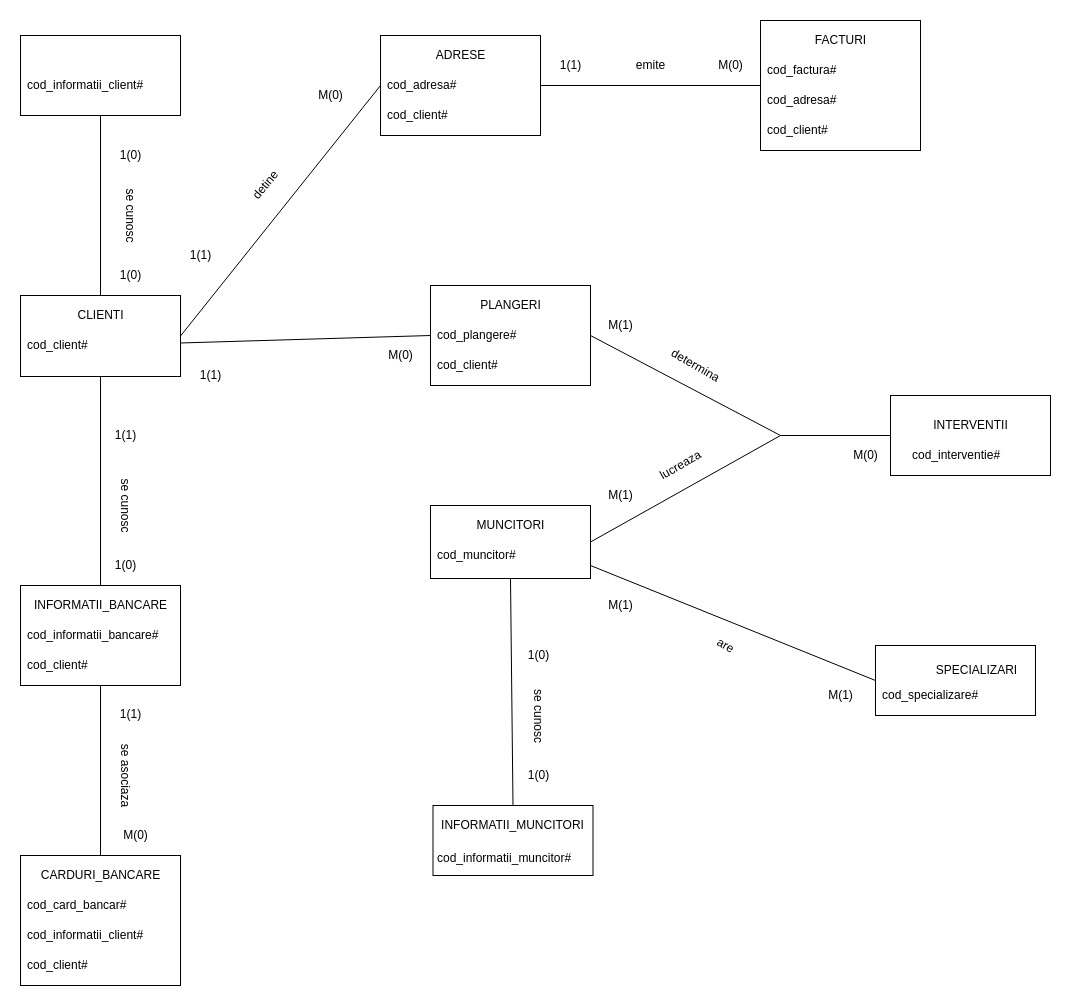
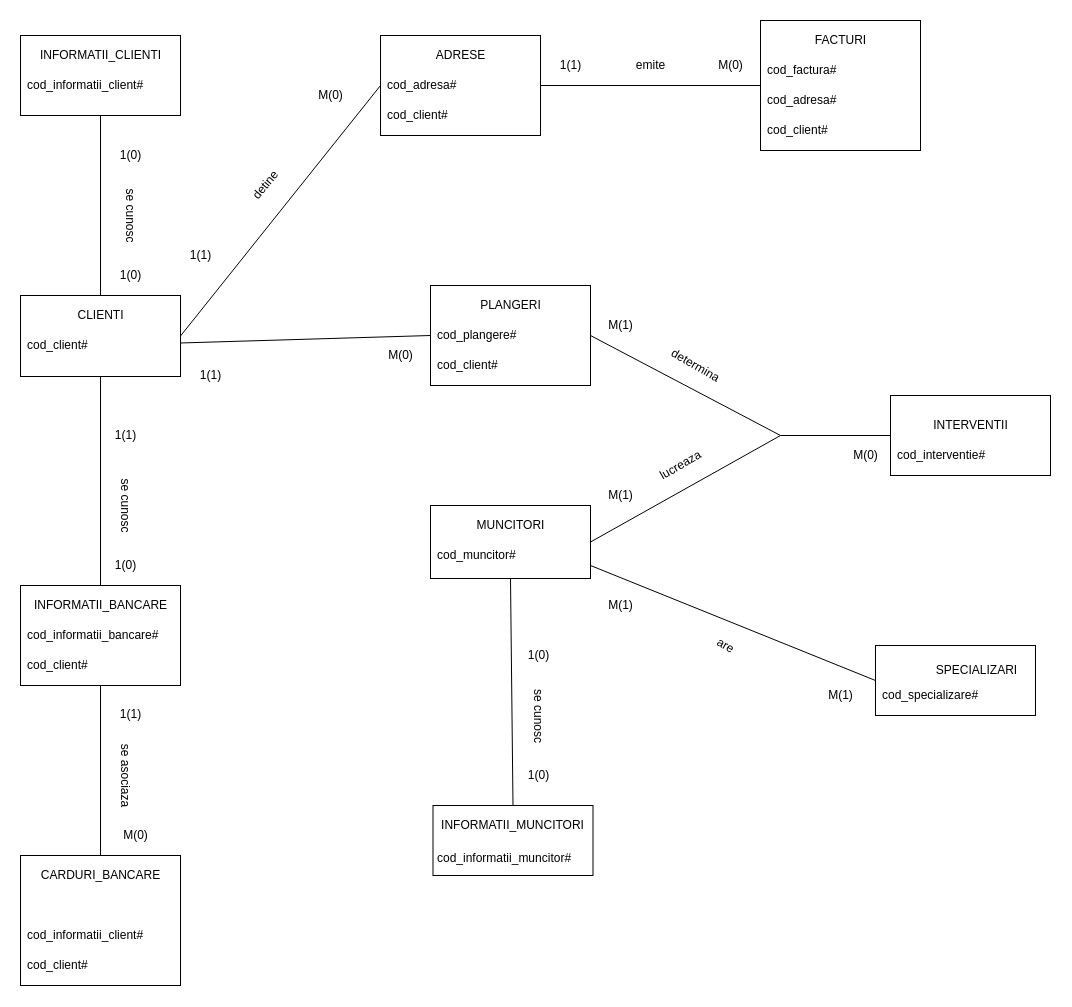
  <mxCell id="0" />
  <mxCell id="1" parent="0" />
  <mxCell id="2" value="" style="rounded=0;whiteSpace=wrap;html=1;fillColor=none;" parent="1" vertex="1"><mxGeometry x="20" y="295" width="160" height="81" as="geometry" /></mxCell>
  <mxCell id="3" value="CLIENTI" style="text;html=1;resizable=0;autosize=1;align=center;verticalAlign=middle;points=[];fillColor=none;strokeColor=none;rounded=0;" parent="1" vertex="1"><mxGeometry x="70" y="305" width="60" height="20" as="geometry" /></mxCell>
  <mxCell id="4" value="cod_client#" style="text;html=1;resizable=0;autosize=1;align=left;verticalAlign=middle;points=[];fillColor=none;strokeColor=none;rounded=0;" parent="1" vertex="1"><mxGeometry x="25" y="335" width="80" height="20" as="geometry" /></mxCell>
  <mxCell id="5" value="" style="rounded=0;whiteSpace=wrap;html=1;fillColor=none;" parent="1" vertex="1"><mxGeometry x="20" y="585" width="160" height="100" as="geometry" /></mxCell>
  <mxCell id="6" value="INFORMATII_BANCARE&lt;br&gt;" style="text;html=1;resizable=0;autosize=1;align=center;verticalAlign=middle;points=[];fillColor=none;strokeColor=none;rounded=0;" parent="1" vertex="1"><mxGeometry x="25" y="595" width="150" height="20" as="geometry" /></mxCell>
  <mxCell id="7" value="cod_informatii_bancare#" style="text;html=1;resizable=0;autosize=1;align=left;verticalAlign=middle;points=[];fillColor=none;strokeColor=none;rounded=0;" parent="1" vertex="1"><mxGeometry x="25" y="625" width="150" height="20" as="geometry" /></mxCell>
  <mxCell id="8" value="&lt;div style=&quot;&quot;&gt;&lt;span style=&quot;background-color: initial;&quot;&gt;cod_client#&lt;/span&gt;&lt;/div&gt;" style="text;html=1;resizable=0;autosize=1;align=left;verticalAlign=middle;points=[];fillColor=none;strokeColor=none;rounded=0;" parent="1" vertex="1"><mxGeometry x="25" y="655" width="80" height="20" as="geometry" /></mxCell>
  <mxCell id="9" value="se cunosc&lt;br&gt;" style="text;html=1;resizable=0;autosize=1;align=center;verticalAlign=middle;points=[];fillColor=none;strokeColor=none;rounded=0;rotation=90;" parent="1" vertex="1"><mxGeometry x="90" y="495" width="70" height="20" as="geometry" /></mxCell>
  <mxCell id="10" value="1(1)" style="text;html=1;resizable=0;autosize=1;align=center;verticalAlign=middle;points=[];fillColor=none;strokeColor=none;rounded=0;rotation=0;" parent="1" vertex="1"><mxGeometry x="105" y="425" width="40" height="20" as="geometry" /></mxCell>
  <mxCell id="11" value="1(0)" style="text;html=1;resizable=0;autosize=1;align=center;verticalAlign=middle;points=[];fillColor=none;strokeColor=none;rounded=0;rotation=0;" parent="1" vertex="1"><mxGeometry x="105" y="555" width="40" height="20" as="geometry" /></mxCell>
  <mxCell id="12" value="" style="rounded=0;whiteSpace=wrap;html=1;fillColor=none;" parent="1" vertex="1"><mxGeometry x="20" y="855" width="160" height="130" as="geometry" /></mxCell>
  <mxCell id="13" value="CARDURI_BANCARE" style="text;html=1;resizable=0;autosize=1;align=center;verticalAlign=middle;points=[];fillColor=none;strokeColor=none;rounded=0;" parent="1" vertex="1"><mxGeometry x="35" y="865" width="130" height="20" as="geometry" /></mxCell>
- <mxCell id="14" value="cod_card_bancar#" style="text;html=1;resizable=0;autosize=1;align=left;verticalAlign=middle;points=[];fillColor=none;strokeColor=none;rounded=0;" parent="1" vertex="1"><mxGeometry x="25" y="895" width="110" height="20" as="geometry" /></mxCell>
  <mxCell id="15" value="cod_informatii_client#" style="text;html=1;resizable=0;autosize=1;align=left;verticalAlign=middle;points=[];fillColor=none;strokeColor=none;rounded=0;" parent="1" vertex="1"><mxGeometry x="25" y="925" width="130" height="20" as="geometry" /></mxCell>
  <mxCell id="16" value="cod_client#" style="text;html=1;resizable=0;autosize=1;align=left;verticalAlign=middle;points=[];fillColor=none;strokeColor=none;rounded=0;" parent="1" vertex="1"><mxGeometry x="25" y="955" width="80" height="20" as="geometry" /></mxCell>
  <mxCell id="17" value="se asociaza&lt;br&gt;" style="text;html=1;resizable=0;autosize=1;align=center;verticalAlign=middle;points=[];fillColor=none;strokeColor=none;rounded=0;rotation=90;" parent="1" vertex="1"><mxGeometry x="85" y="765" width="80" height="20" as="geometry" /></mxCell>
  <mxCell id="18" value="1(1)" style="text;html=1;resizable=0;autosize=1;align=center;verticalAlign=middle;points=[];fillColor=none;strokeColor=none;rounded=0;rotation=0;" parent="1" vertex="1"><mxGeometry x="110" y="704" width="40" height="20" as="geometry" /></mxCell>
  <mxCell id="19" value="M(0)" style="text;html=1;resizable=0;autosize=1;align=center;verticalAlign=middle;points=[];fillColor=none;strokeColor=none;rounded=0;rotation=0;" parent="1" vertex="1"><mxGeometry x="115" y="825" width="40" height="20" as="geometry" /></mxCell>
  <mxCell id="20" value="" style="rounded=0;whiteSpace=wrap;html=1;fillColor=none;" parent="1" vertex="1"><mxGeometry x="20" y="35" width="160" height="80" as="geometry" /></mxCell>
+ <mxCell id="21" value="INFORMATII_CLIENTI" style="text;html=1;resizable=0;autosize=1;align=center;verticalAlign=middle;points=[];fillColor=none;strokeColor=none;rounded=0;" parent="1" vertex="1"><mxGeometry x="30" y="45" width="140" height="20" as="geometry" /></mxCell>
  <mxCell id="22" value="cod_informatii_client#" style="text;html=1;resizable=0;autosize=1;align=left;verticalAlign=middle;points=[];fillColor=none;strokeColor=none;rounded=0;" parent="1" vertex="1"><mxGeometry x="25" y="75" width="130" height="20" as="geometry" /></mxCell>
  <mxCell id="23" value="" style="endArrow=none;html=1;rounded=0;entryX=0.5;entryY=1;entryDx=0;entryDy=0;" parent="1" source="2" target="20" edge="1"><mxGeometry width="50" height="50" relative="1" as="geometry"><mxPoint x="330" y="275" as="sourcePoint" /><mxPoint x="190" y="195" as="targetPoint" /></mxGeometry></mxCell>
  <mxCell id="24" value="" style="endArrow=none;html=1;rounded=0;entryX=0.5;entryY=1;entryDx=0;entryDy=0;exitX=0.5;exitY=0;exitDx=0;exitDy=0;" parent="1" source="12" target="5" edge="1"><mxGeometry width="50" height="50" relative="1" as="geometry"><mxPoint x="290" y="715" as="sourcePoint" /><mxPoint x="340" y="665" as="targetPoint" /></mxGeometry></mxCell>
  <mxCell id="25" value="" style="endArrow=none;html=1;rounded=0;entryX=0.5;entryY=1;entryDx=0;entryDy=0;exitX=0.5;exitY=0;exitDx=0;exitDy=0;" parent="1" source="5" target="2" edge="1"><mxGeometry width="50" height="50" relative="1" as="geometry"><mxPoint x="310" y="605" as="sourcePoint" /><mxPoint x="100" y="415" as="targetPoint" /></mxGeometry></mxCell>
  <mxCell id="26" value="se cunosc&lt;br&gt;" style="text;html=1;resizable=0;autosize=1;align=center;verticalAlign=middle;points=[];fillColor=none;strokeColor=none;rounded=0;rotation=90;" parent="1" vertex="1"><mxGeometry x="95" y="205" width="70" height="20" as="geometry" /></mxCell>
  <mxCell id="27" value="1(0)" style="text;html=1;resizable=0;autosize=1;align=center;verticalAlign=middle;points=[];fillColor=none;strokeColor=none;rounded=0;rotation=0;" parent="1" vertex="1"><mxGeometry x="110" y="145" width="40" height="20" as="geometry" /></mxCell>
  <mxCell id="28" value="1(0)" style="text;html=1;resizable=0;autosize=1;align=center;verticalAlign=middle;points=[];fillColor=none;strokeColor=none;rounded=0;rotation=0;" parent="1" vertex="1"><mxGeometry x="110" y="265" width="40" height="20" as="geometry" /></mxCell>
  <mxCell id="29" value="" style="rounded=0;whiteSpace=wrap;html=1;fillColor=none;" parent="1" vertex="1"><mxGeometry x="380" y="35" width="160" height="100" as="geometry" /></mxCell>
  <mxCell id="30" value="ADRESE" style="text;html=1;resizable=0;autosize=1;align=center;verticalAlign=middle;points=[];fillColor=none;strokeColor=none;rounded=0;" parent="1" vertex="1"><mxGeometry x="430" y="45" width="60" height="20" as="geometry" /></mxCell>
  <mxCell id="31" value="cod_adresa#" style="text;html=1;resizable=0;autosize=1;align=left;verticalAlign=middle;points=[];fillColor=none;strokeColor=none;rounded=0;" parent="1" vertex="1"><mxGeometry x="385" y="75" width="80" height="20" as="geometry" /></mxCell>
  <mxCell id="32" value="&lt;div style=&quot;&quot;&gt;&lt;span style=&quot;background-color: initial;&quot;&gt;cod_client#&lt;/span&gt;&lt;/div&gt;" style="text;html=1;resizable=0;autosize=1;align=left;verticalAlign=middle;points=[];fillColor=none;strokeColor=none;rounded=0;" parent="1" vertex="1"><mxGeometry x="385" y="105" width="80" height="20" as="geometry" /></mxCell>
  <mxCell id="33" value="" style="endArrow=none;html=1;rounded=0;exitX=1;exitY=0.5;exitDx=0;exitDy=0;entryX=0;entryY=0.5;entryDx=0;entryDy=0;" parent="1" source="2" target="29" edge="1"><mxGeometry width="50" height="50" relative="1" as="geometry"><mxPoint x="520" y="295" as="sourcePoint" /><mxPoint x="570" y="245" as="targetPoint" /></mxGeometry></mxCell>
  <mxCell id="34" value="detine&lt;br&gt;" style="text;html=1;resizable=0;autosize=1;align=center;verticalAlign=middle;points=[];fillColor=none;strokeColor=none;rounded=0;rotation=-50;" parent="1" vertex="1"><mxGeometry x="240" y="175" width="50" height="20" as="geometry" /></mxCell>
  <mxCell id="35" value="1(1)" style="text;html=1;resizable=0;autosize=1;align=center;verticalAlign=middle;points=[];fillColor=none;strokeColor=none;rounded=0;rotation=0;" parent="1" vertex="1"><mxGeometry x="180" y="245" width="40" height="20" as="geometry" /></mxCell>
  <mxCell id="36" value="M(0)" style="text;html=1;resizable=0;autosize=1;align=center;verticalAlign=middle;points=[];fillColor=none;strokeColor=none;rounded=0;rotation=0;" parent="1" vertex="1"><mxGeometry x="310" y="85" width="40" height="20" as="geometry" /></mxCell>
  <mxCell id="37" value="" style="rounded=0;whiteSpace=wrap;html=1;fillColor=none;" parent="1" vertex="1"><mxGeometry x="760" y="20" width="160" height="130" as="geometry" /></mxCell>
  <mxCell id="38" value="FACTURI" style="text;html=1;resizable=0;autosize=1;align=center;verticalAlign=middle;points=[];fillColor=none;strokeColor=none;rounded=0;" parent="1" vertex="1"><mxGeometry x="805" y="30" width="70" height="20" as="geometry" /></mxCell>
  <mxCell id="39" value="cod_factura#" style="text;html=1;resizable=0;autosize=1;align=left;verticalAlign=middle;points=[];fillColor=none;strokeColor=none;rounded=0;" parent="1" vertex="1"><mxGeometry x="765" y="60" width="80" height="20" as="geometry" /></mxCell>
  <mxCell id="40" value="cod_adresa#" style="text;html=1;resizable=0;autosize=1;align=left;verticalAlign=middle;points=[];fillColor=none;strokeColor=none;rounded=0;" parent="1" vertex="1"><mxGeometry x="765" y="90" width="80" height="20" as="geometry" /></mxCell>
  <mxCell id="41" value="cod_client#" style="text;html=1;resizable=0;autosize=1;align=left;verticalAlign=middle;points=[];fillColor=none;strokeColor=none;rounded=0;" parent="1" vertex="1"><mxGeometry x="765" y="120" width="80" height="20" as="geometry" /></mxCell>
  <mxCell id="42" value="" style="endArrow=none;html=1;rounded=0;exitX=1;exitY=0.5;exitDx=0;exitDy=0;entryX=0;entryY=0.5;entryDx=0;entryDy=0;" parent="1" source="29" target="37" edge="1"><mxGeometry width="50" height="50" relative="1" as="geometry"><mxPoint x="770" y="195" as="sourcePoint" /><mxPoint x="820" y="145" as="targetPoint" /></mxGeometry></mxCell>
  <mxCell id="43" value="emite&lt;br&gt;" style="text;html=1;resizable=0;autosize=1;align=center;verticalAlign=middle;points=[];fillColor=none;strokeColor=none;rounded=0;" parent="1" vertex="1"><mxGeometry x="630" y="55" width="40" height="20" as="geometry" /></mxCell>
  <mxCell id="44" value="1(1)" style="text;html=1;resizable=0;autosize=1;align=center;verticalAlign=middle;points=[];fillColor=none;strokeColor=none;rounded=0;rotation=0;" parent="1" vertex="1"><mxGeometry x="550" y="55" width="40" height="20" as="geometry" /></mxCell>
  <mxCell id="45" value="M(0)" style="text;html=1;resizable=0;autosize=1;align=center;verticalAlign=middle;points=[];fillColor=none;strokeColor=none;rounded=0;rotation=0;" parent="1" vertex="1"><mxGeometry x="710" y="55" width="40" height="20" as="geometry" /></mxCell>
  <mxCell id="46" value="" style="rounded=0;whiteSpace=wrap;html=1;fillColor=none;" parent="1" vertex="1"><mxGeometry x="430" y="285" width="160" height="100" as="geometry" /></mxCell>
  <mxCell id="47" value="PLANGERI" style="text;html=1;resizable=0;autosize=1;align=center;verticalAlign=middle;points=[];fillColor=none;strokeColor=none;rounded=0;" parent="1" vertex="1"><mxGeometry x="470" y="295" width="80" height="20" as="geometry" /></mxCell>
  <mxCell id="48" value="cod_plangere#" style="text;html=1;resizable=0;autosize=1;align=left;verticalAlign=middle;points=[];fillColor=none;strokeColor=none;rounded=0;" parent="1" vertex="1"><mxGeometry x="435" y="325" width="90" height="20" as="geometry" /></mxCell>
  <mxCell id="49" value="&lt;div style=&quot;&quot;&gt;&lt;span style=&quot;background-color: initial;&quot;&gt;cod_client#&lt;/span&gt;&lt;/div&gt;" style="text;html=1;resizable=0;autosize=1;align=left;verticalAlign=middle;points=[];fillColor=none;strokeColor=none;rounded=0;" parent="1" vertex="1"><mxGeometry x="435" y="355" width="80" height="20" as="geometry" /></mxCell>
  <mxCell id="50" value="" style="endArrow=none;html=1;rounded=0;exitX=1.003;exitY=0.586;exitDx=0;exitDy=0;exitPerimeter=0;entryX=0;entryY=0.5;entryDx=0;entryDy=0;" parent="1" source="2" target="46" edge="1"><mxGeometry width="50" height="50" relative="1" as="geometry"><mxPoint x="590" y="425" as="sourcePoint" /><mxPoint x="640" y="375" as="targetPoint" /></mxGeometry></mxCell>
  <mxCell id="51" value="1(1)" style="text;html=1;resizable=0;autosize=1;align=center;verticalAlign=middle;points=[];fillColor=none;strokeColor=none;rounded=0;rotation=0;" parent="1" vertex="1"><mxGeometry x="190" y="365" width="40" height="20" as="geometry" /></mxCell>
  <mxCell id="52" value="M(0)" style="text;html=1;resizable=0;autosize=1;align=center;verticalAlign=middle;points=[];fillColor=none;strokeColor=none;rounded=0;rotation=0;" parent="1" vertex="1"><mxGeometry x="380" y="345" width="40" height="20" as="geometry" /></mxCell>
  <mxCell id="53" value="" style="rounded=0;whiteSpace=wrap;html=1;fillColor=none;" parent="1" vertex="1"><mxGeometry x="430" y="505" width="160" height="73" as="geometry" /></mxCell>
  <mxCell id="54" value="MUNCITORI" style="text;html=1;resizable=0;autosize=1;align=center;verticalAlign=middle;points=[];fillColor=none;strokeColor=none;rounded=0;" parent="1" vertex="1"><mxGeometry x="470" y="515" width="80" height="20" as="geometry" /></mxCell>
  <mxCell id="55" value="cod_muncitor#" style="text;html=1;resizable=0;autosize=1;align=left;verticalAlign=middle;points=[];fillColor=none;strokeColor=none;rounded=0;" parent="1" vertex="1"><mxGeometry x="435" y="545" width="90" height="20" as="geometry" /></mxCell>
  <mxCell id="56" value="" style="rounded=0;whiteSpace=wrap;html=1;fillColor=none;" parent="1" vertex="1"><mxGeometry x="890" y="395" width="160" height="80" as="geometry" /></mxCell>
  <mxCell id="57" value="INTERVENTII" style="text;html=1;resizable=0;autosize=1;align=center;verticalAlign=middle;points=[];fillColor=none;strokeColor=none;rounded=0;" parent="1" vertex="1"><mxGeometry x="928" y="416" width="84" height="18" as="geometry" /></mxCell>
- <mxCell id="58" value="cod_interventie#" style="text;html=1;resizable=0;autosize=1;align=left;verticalAlign=middle;points=[];fillColor=none;strokeColor=none;rounded=0;" parent="1" vertex="1"><mxGeometry x="910" y="445" width="100" height="20" as="geometry" /></mxCell>
+ <mxCell id="58" value="cod_interventie#" style="text;html=1;resizable=0;autosize=1;align=left;verticalAlign=middle;points=[];fillColor=none;strokeColor=none;rounded=0;" parent="1" vertex="1"><mxGeometry x="895" y="445" width="100" height="20" as="geometry" /></mxCell>
  <mxCell id="59" value="" style="endArrow=none;html=1;rounded=0;exitX=1;exitY=0.5;exitDx=0;exitDy=0;" parent="1" source="46" edge="1"><mxGeometry width="50" height="50" relative="1" as="geometry"><mxPoint x="800" y="455" as="sourcePoint" /><mxPoint x="780" y="435" as="targetPoint" /></mxGeometry></mxCell>
  <mxCell id="60" value="" style="endArrow=none;html=1;rounded=0;exitX=1;exitY=0.5;exitDx=0;exitDy=0;" parent="1" source="53" edge="1"><mxGeometry width="50" height="50" relative="1" as="geometry"><mxPoint x="800" y="455" as="sourcePoint" /><mxPoint x="780" y="435" as="targetPoint" /></mxGeometry></mxCell>
  <mxCell id="61" value="" style="endArrow=none;html=1;rounded=0;entryX=0;entryY=0.5;entryDx=0;entryDy=0;" parent="1" target="56" edge="1"><mxGeometry width="50" height="50" relative="1" as="geometry"><mxPoint x="780" y="435" as="sourcePoint" /><mxPoint x="850" y="405" as="targetPoint" /></mxGeometry></mxCell>
  <mxCell id="62" value="lucreaza" style="text;html=1;resizable=0;autosize=1;align=center;verticalAlign=middle;points=[];fillColor=none;strokeColor=none;rounded=0;rotation=-30;" parent="1" vertex="1"><mxGeometry x="650" y="455" width="60" height="20" as="geometry" /></mxCell>
  <mxCell id="63" value="determina" style="text;html=1;resizable=0;autosize=1;align=center;verticalAlign=middle;points=[];fillColor=none;strokeColor=none;rounded=0;rotation=30;" parent="1" vertex="1"><mxGeometry x="660" y="355" width="70" height="20" as="geometry" /></mxCell>
  <mxCell id="64" value="M(1)" style="text;html=1;resizable=0;autosize=1;align=center;verticalAlign=middle;points=[];fillColor=none;strokeColor=none;rounded=0;rotation=0;" parent="1" vertex="1"><mxGeometry x="600" y="315" width="40" height="20" as="geometry" /></mxCell>
  <mxCell id="65" value="M(1)" style="text;html=1;resizable=0;autosize=1;align=center;verticalAlign=middle;points=[];fillColor=none;strokeColor=none;rounded=0;rotation=0;" parent="1" vertex="1"><mxGeometry x="600" y="485" width="40" height="20" as="geometry" /></mxCell>
  <mxCell id="66" value="M(0)" style="text;html=1;resizable=0;autosize=1;align=center;verticalAlign=middle;points=[];fillColor=none;strokeColor=none;rounded=0;rotation=0;" parent="1" vertex="1"><mxGeometry x="845" y="445" width="40" height="20" as="geometry" /></mxCell>
  <mxCell id="67" value="" style="rounded=0;whiteSpace=wrap;html=1;fillColor=none;" parent="1" vertex="1"><mxGeometry x="432.5" y="805" width="160" height="70" as="geometry" /></mxCell>
  <mxCell id="68" value="INFORMATII_MUNCITORI" style="text;html=1;resizable=0;autosize=1;align=center;verticalAlign=middle;points=[];fillColor=none;strokeColor=none;rounded=0;" parent="1" vertex="1"><mxGeometry x="435" y="816" width="153" height="18" as="geometry" /></mxCell>
  <mxCell id="69" value="cod_informatii_muncitor#" style="text;html=1;resizable=0;autosize=1;align=left;verticalAlign=middle;points=[];fillColor=none;strokeColor=none;rounded=0;" parent="1" vertex="1"><mxGeometry x="435" y="848" width="150" height="20" as="geometry" /></mxCell>
  <mxCell id="70" value="se cunosc&lt;br&gt;" style="text;html=1;resizable=0;autosize=1;align=center;verticalAlign=middle;points=[];fillColor=none;strokeColor=none;rounded=0;rotation=90;" parent="1" vertex="1"><mxGeometry x="502.5" y="705" width="70" height="20" as="geometry" /></mxCell>
  <mxCell id="71" value="1(0)" style="text;html=1;resizable=0;autosize=1;align=center;verticalAlign=middle;points=[];fillColor=none;strokeColor=none;rounded=0;rotation=0;" parent="1" vertex="1"><mxGeometry x="517.5" y="645" width="40" height="20" as="geometry" /></mxCell>
  <mxCell id="72" value="1(0)" style="text;html=1;resizable=0;autosize=1;align=center;verticalAlign=middle;points=[];fillColor=none;strokeColor=none;rounded=0;rotation=0;" parent="1" vertex="1"><mxGeometry x="517.5" y="765" width="40" height="20" as="geometry" /></mxCell>
  <mxCell id="73" value="" style="endArrow=none;html=1;rounded=0;exitX=0.5;exitY=0;exitDx=0;exitDy=0;entryX=0.5;entryY=1;entryDx=0;entryDy=0;" parent="1" source="67" target="53" edge="1"><mxGeometry width="50" height="50" relative="1" as="geometry"><mxPoint x="550" y="635" as="sourcePoint" /><mxPoint x="600" y="585" as="targetPoint" /></mxGeometry></mxCell>
  <mxCell id="74" value="" style="rounded=0;whiteSpace=wrap;html=1;fillColor=none;" parent="1" vertex="1"><mxGeometry x="875" y="645" width="160" height="70" as="geometry" /></mxCell>
  <mxCell id="75" value="SPECIALIZARI" style="text;html=1;resizable=0;autosize=1;align=center;verticalAlign=middle;points=[];fillColor=none;strokeColor=none;rounded=0;" parent="1" vertex="1"><mxGeometry x="930" y="661" width="91" height="18" as="geometry" /></mxCell>
  <mxCell id="76" value="cod_specializare#" style="text;html=1;resizable=0;autosize=1;align=left;verticalAlign=middle;points=[];fillColor=none;strokeColor=none;rounded=0;" parent="1" vertex="1"><mxGeometry x="880" y="686" width="106" height="18" as="geometry" /></mxCell>
  <mxCell id="77" value="" style="endArrow=none;html=1;rounded=0;entryX=0;entryY=0.5;entryDx=0;entryDy=0;" parent="1" target="74" edge="1"><mxGeometry width="50" height="50" relative="1" as="geometry"><mxPoint x="590" y="565" as="sourcePoint" /><mxPoint x="880" y="685" as="targetPoint" /></mxGeometry></mxCell>
  <mxCell id="78" value="are" style="text;html=1;resizable=0;autosize=1;align=center;verticalAlign=middle;points=[];fillColor=none;strokeColor=none;rounded=0;rotation=30;" parent="1" vertex="1"><mxGeometry x="710" y="635" width="30" height="20" as="geometry" /></mxCell>
  <mxCell id="79" value="M(1)" style="text;html=1;resizable=0;autosize=1;align=center;verticalAlign=middle;points=[];fillColor=none;strokeColor=none;rounded=0;rotation=0;" parent="1" vertex="1"><mxGeometry x="600" y="595" width="40" height="20" as="geometry" /></mxCell>
  <mxCell id="80" value="M(1)" style="text;html=1;resizable=0;autosize=1;align=center;verticalAlign=middle;points=[];fillColor=none;strokeColor=none;rounded=0;rotation=0;" parent="1" vertex="1"><mxGeometry x="820" y="685" width="40" height="20" as="geometry" /></mxCell>
  <mxCell id="81" style="edgeStyle=orthogonalEdgeStyle;rounded=0;orthogonalLoop=1;jettySize=auto;html=1;exitX=0.5;exitY=1;exitDx=0;exitDy=0;" parent="1" source="53" target="53" edge="1"><mxGeometry relative="1" as="geometry" /></mxCell>
